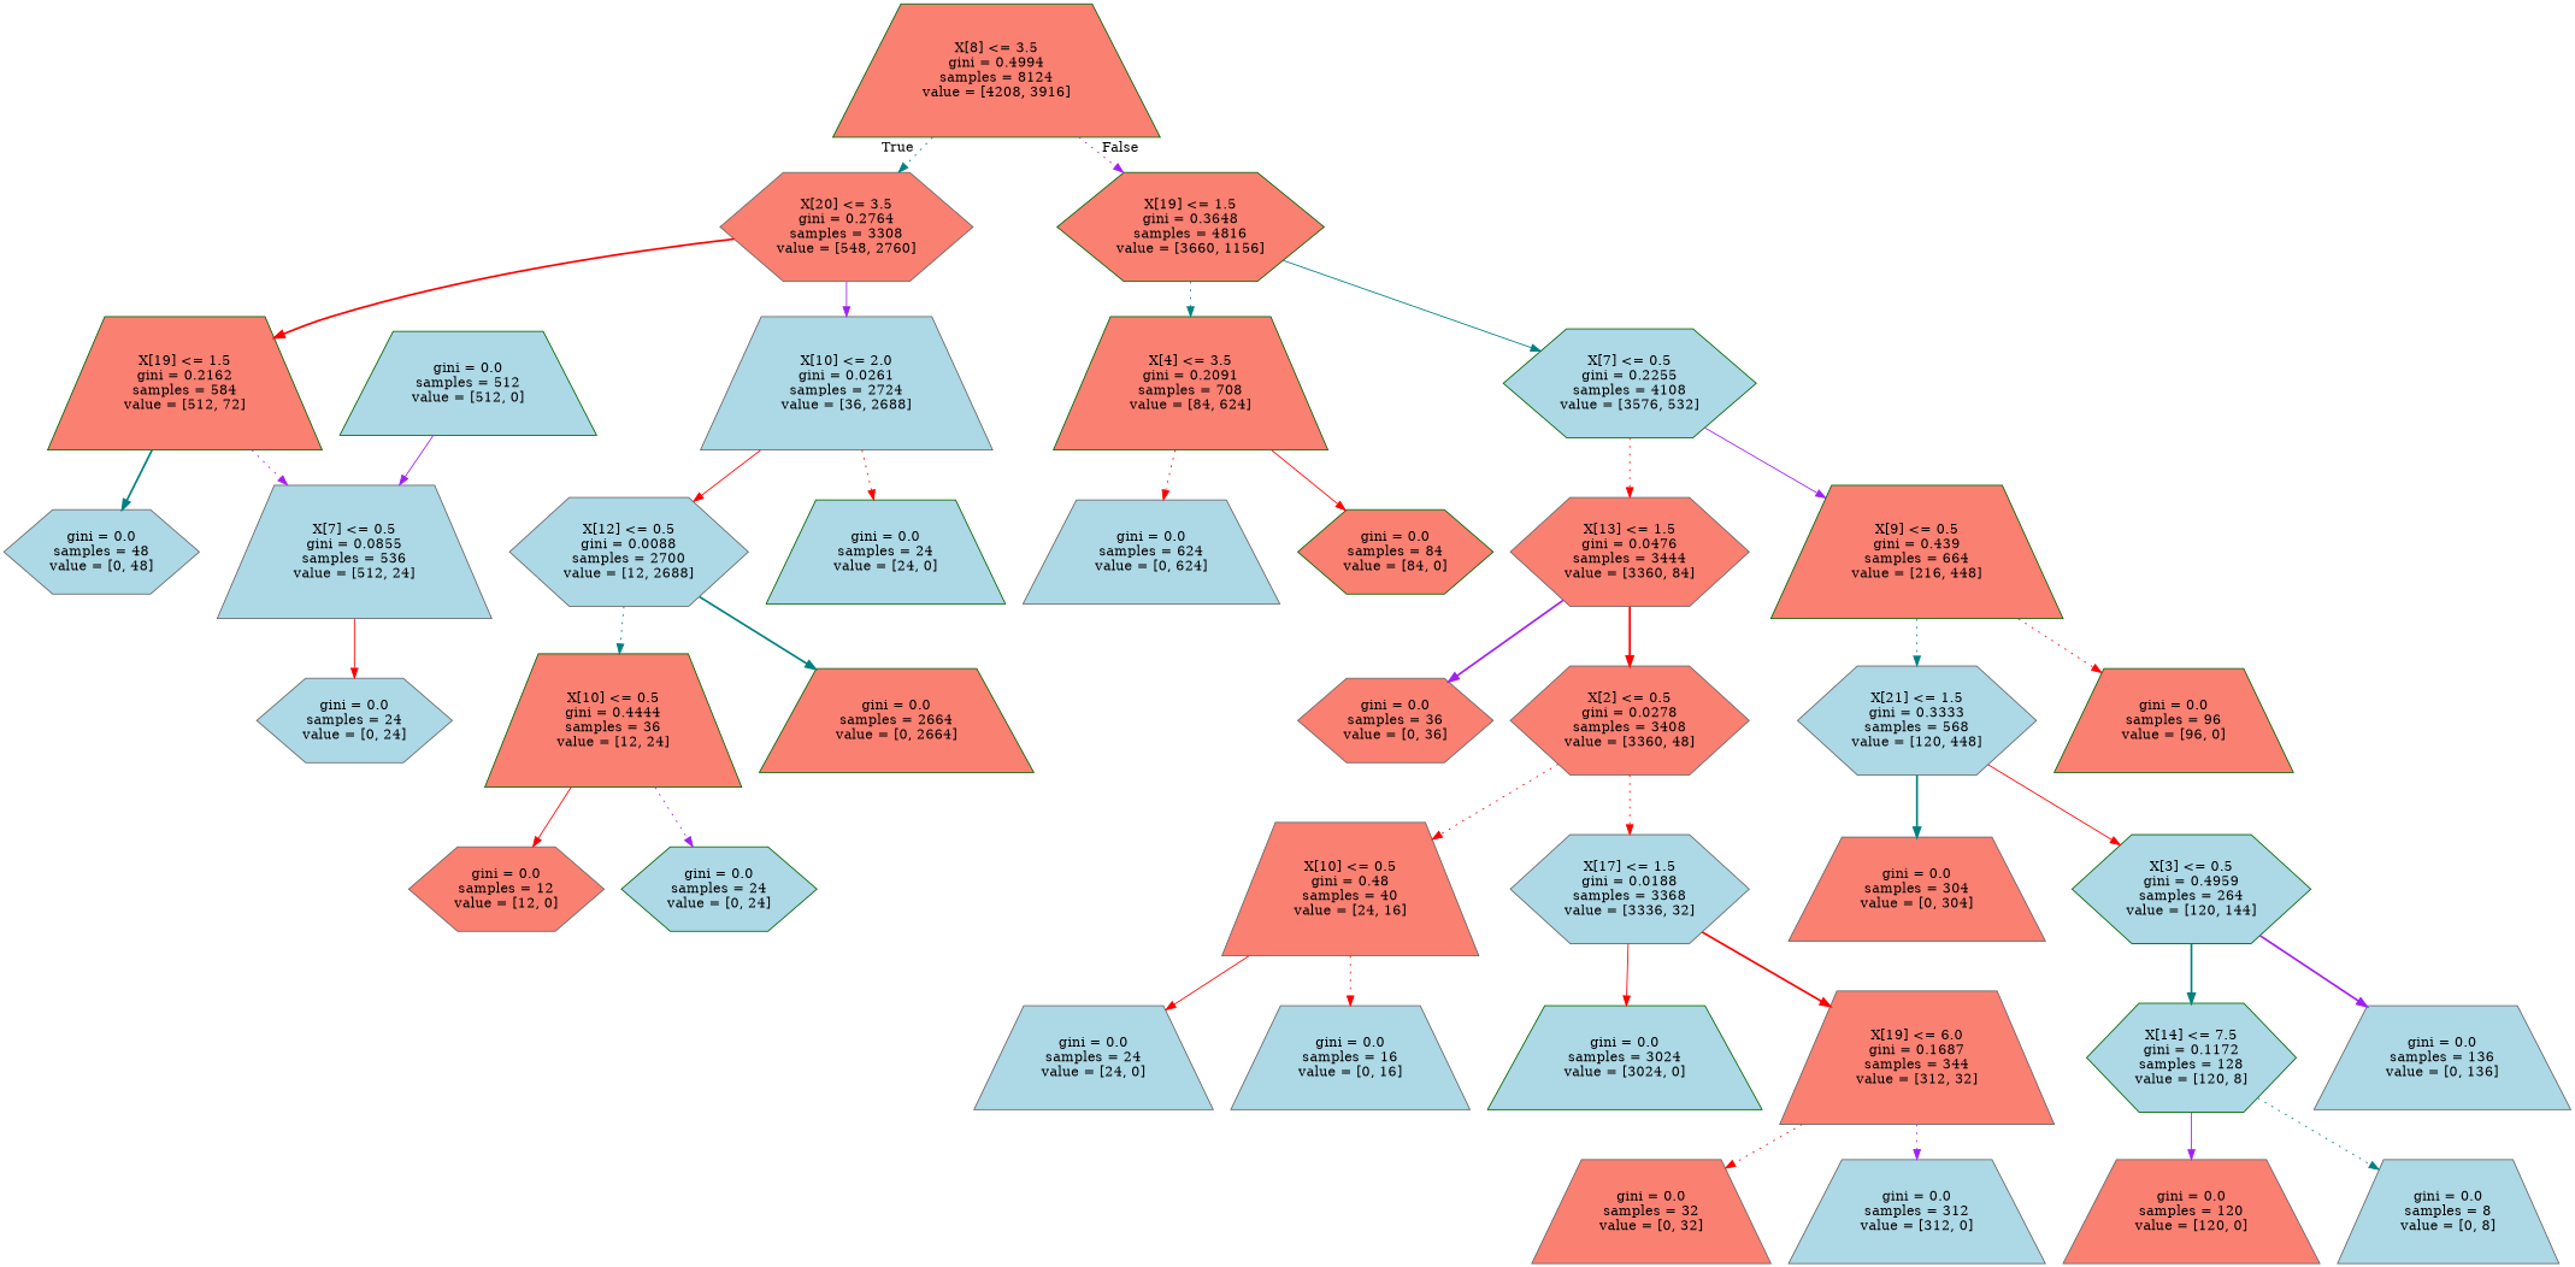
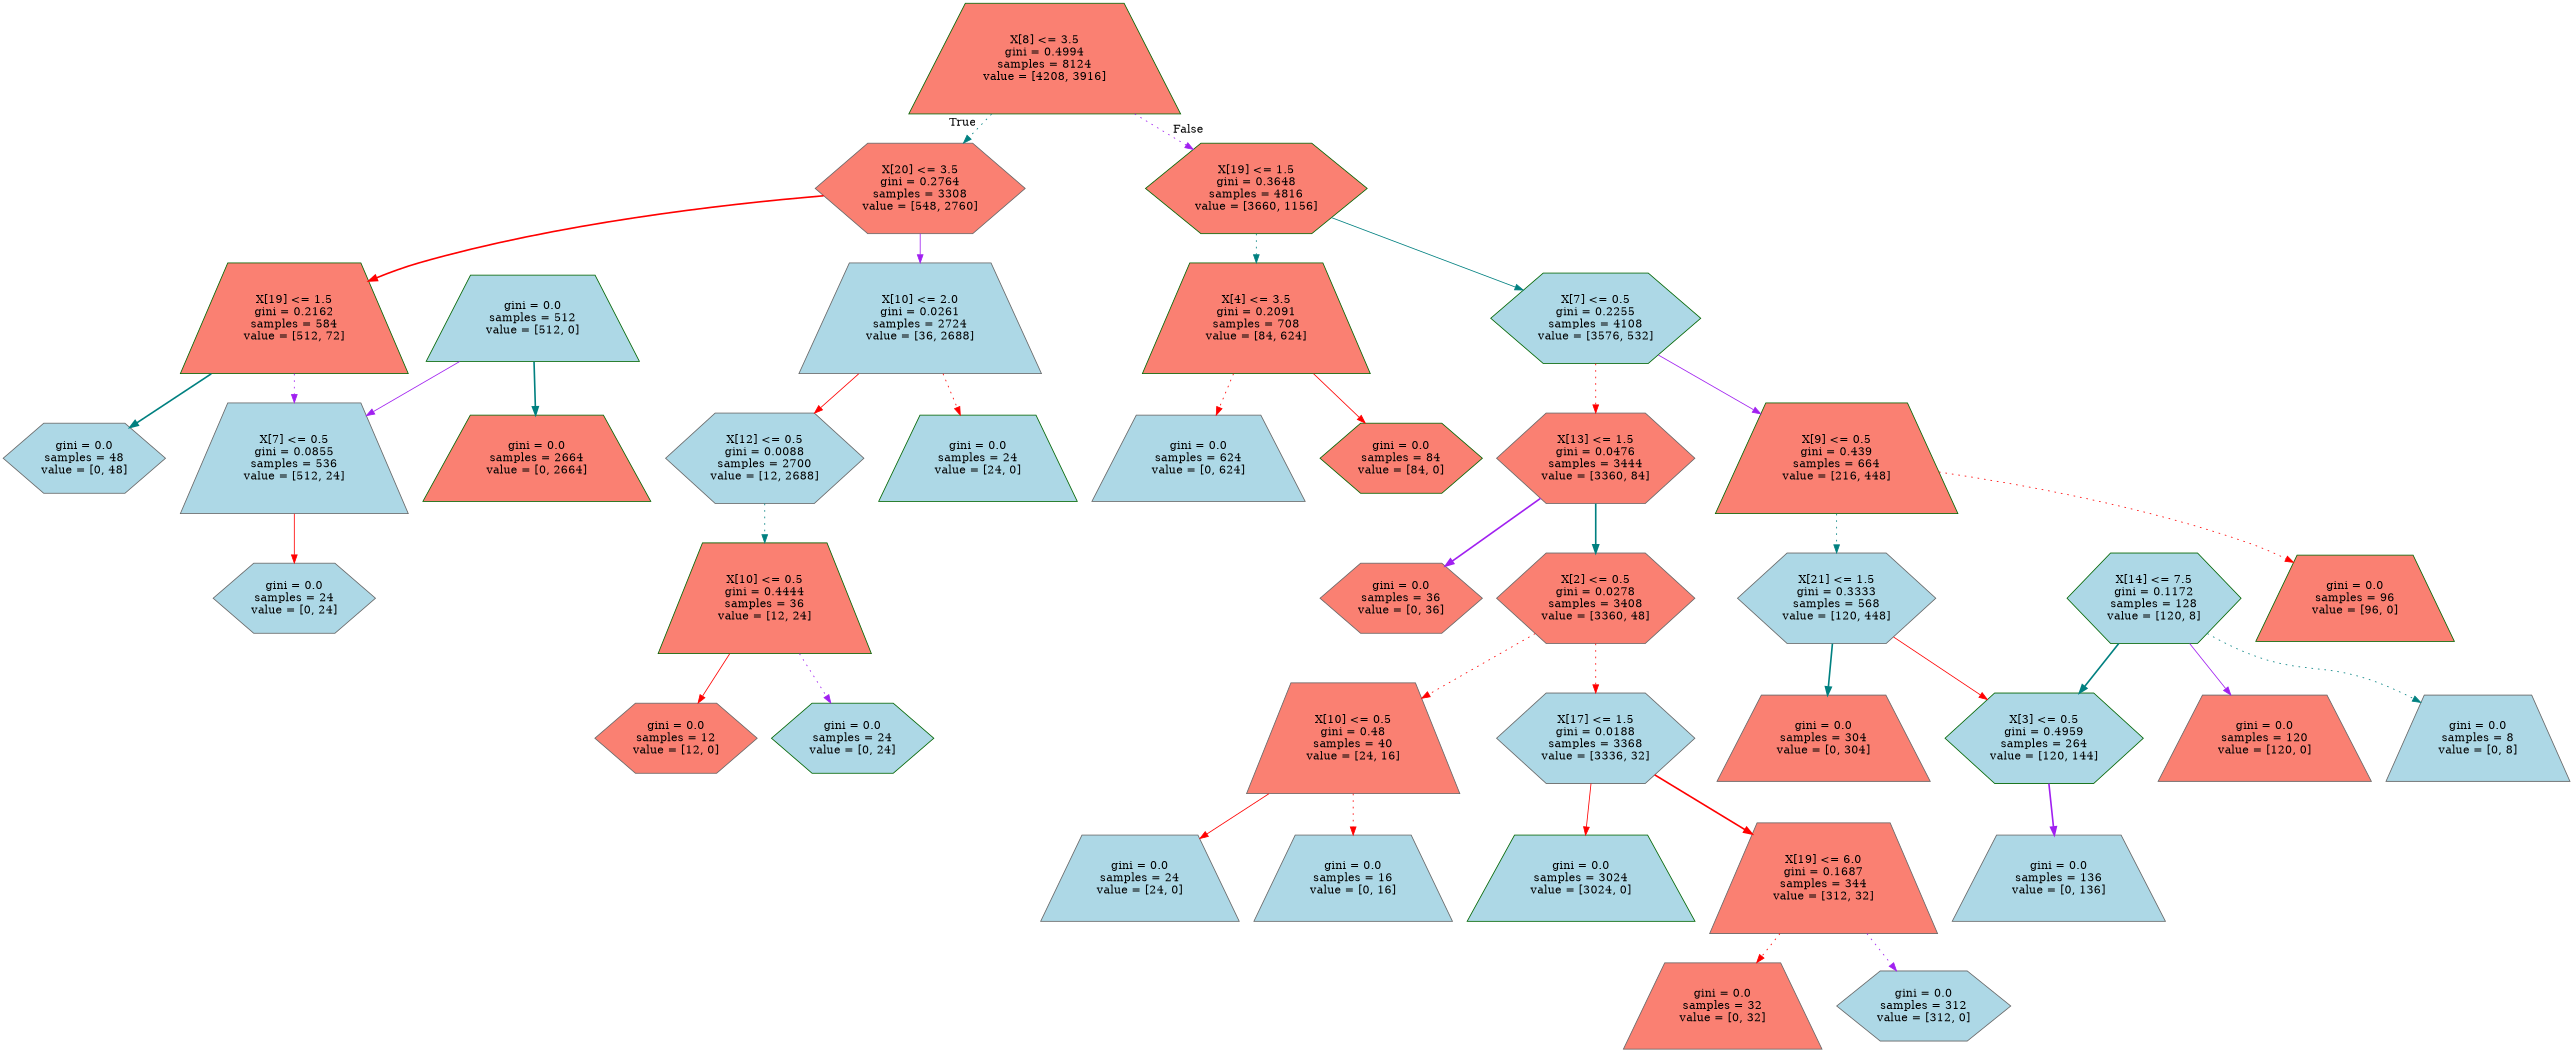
  digraph {
    node [color=gray40 fillcolor=lightblue shape=trapezium style=filled]
    edge [color=red style=dotted]
    n1 [color=darkgreen fillcolor=salmon label="X[8] <= 3.5\ngini = 0.4994\nsamples = 8124\nvalue = [4208, 3916]"]
    n2 [fillcolor=salmon label="X[20] <= 3.5\ngini = 0.2764\nsamples = 3308\nvalue = [548, 2760]" shape=hexagon]
    n3 [color=darkgreen fillcolor=salmon label="X[19] <= 1.5\ngini = 0.3648\nsamples = 4816\nvalue = [3660, 1156]" shape=hexagon]
    n4 [color=darkgreen fillcolor=salmon label="X[19] <= 1.5\ngini = 0.2162\nsamples = 584\nvalue = [512, 72]"]
    n5 [label="X[10] <= 2.0\ngini = 0.0261\nsamples = 2724\nvalue = [36, 2688]"]
    n6 [color=darkgreen fillcolor=salmon label="X[4] <= 3.5\ngini = 0.2091\nsamples = 708\nvalue = [84, 624]"]
    n7 [color=darkgreen label="X[7] <= 0.5\ngini = 0.2255\nsamples = 4108\nvalue = [3576, 532]" shape=hexagon]
    n8 [label="gini = 0.0\nsamples = 48\nvalue = [0, 48]" shape=hexagon]
    n9 [label="X[7] <= 0.5\ngini = 0.0855\nsamples = 536\nvalue = [512, 24]"]
    n10 [label="X[12] <= 0.5\ngini = 0.0088\nsamples = 2700\nvalue = [12, 2688]" shape=hexagon]
    n11 [color=darkgreen label="gini = 0.0\nsamples = 24\nvalue = [24, 0]"]
    n12 [label="gini = 0.0\nsamples = 24\nvalue = [0, 24]" shape=hexagon]
    n13 [color=darkgreen label="gini = 0.0\nsamples = 512\nvalue = [512, 0]"]
    n14 [color=darkgreen fillcolor=salmon label="X[10] <= 0.5\ngini = 0.4444\nsamples = 36\nvalue = [12, 24]"]
    n15 [color=darkgreen fillcolor=salmon label="gini = 0.0\nsamples = 2664\nvalue = [0, 2664]"]
    n16 [fillcolor=salmon label="gini = 0.0\nsamples = 12\nvalue = [12, 0]" shape=hexagon]
    n17 [color=darkgreen label="gini = 0.0\nsamples = 24\nvalue = [0, 24]" shape=hexagon]
    n18 [label="gini = 0.0\nsamples = 624\nvalue = [0, 624]"]
    n19 [color=darkgreen fillcolor=salmon label="gini = 0.0\nsamples = 84\nvalue = [84, 0]" shape=hexagon]
    n20 [fillcolor=salmon label="X[13] <= 1.5\ngini = 0.0476\nsamples = 3444\nvalue = [3360, 84]" shape=hexagon]
    n21 [color=darkgreen fillcolor=salmon label="X[9] <= 0.5\ngini = 0.439\nsamples = 664\nvalue = [216, 448]"]
    n22 [fillcolor=salmon label="gini = 0.0\nsamples = 36\nvalue = [0, 36]" shape=hexagon]
    n23 [fillcolor=salmon label="X[2] <= 0.5\ngini = 0.0278\nsamples = 3408\nvalue = [3360, 48]" shape=hexagon]
    n24 [label="X[21] <= 1.5\ngini = 0.3333\nsamples = 568\nvalue = [120, 448]" shape=hexagon]
    n25 [color=darkgreen fillcolor=salmon label="gini = 0.0\nsamples = 96\nvalue = [96, 0]"]
    n26 [fillcolor=salmon label="X[10] <= 0.5\ngini = 0.48\nsamples = 40\nvalue = [24, 16]"]
    n27 [label="X[17] <= 1.5\ngini = 0.0188\nsamples = 3368\nvalue = [3336, 32]" shape=hexagon]
    n28 [label="gini = 0.0\nsamples = 24\nvalue = [24, 0]"]
    n29 [label="gini = 0.0\nsamples = 16\nvalue = [0, 16]"]
    n30 [color=darkgreen label="gini = 0.0\nsamples = 3024\nvalue = [3024, 0]"]
    n31 [fillcolor=salmon label="X[19] <= 6.0\ngini = 0.1687\nsamples = 344\nvalue = [312, 32]"]
    n32 [fillcolor=salmon label="gini = 0.0\nsamples = 32\nvalue = [0, 32]"]
-   n33 [label="gini = 0.0\nsamples = 312\nvalue = [312, 0]"]
+   n33 [label="gini = 0.0\nsamples = 312\nvalue = [312, 0]" shape=hexagon]
    n34 [fillcolor=salmon label="gini = 0.0\nsamples = 304\nvalue = [0, 304]"]
    n35 [color=darkgreen label="X[3] <= 0.5\ngini = 0.4959\nsamples = 264\nvalue = [120, 144]" shape=hexagon]
    n36 [color=darkgreen label="X[14] <= 7.5\ngini = 0.1172\nsamples = 128\nvalue = [120, 8]" shape=hexagon]
    n37 [label="gini = 0.0\nsamples = 136\nvalue = [0, 136]"]
    n38 [fillcolor=salmon label="gini = 0.0\nsamples = 120\nvalue = [120, 0]"]
    n39 [label="gini = 0.0\nsamples = 8\nvalue = [0, 8]"]
    n1 -> n2 [color=teal headlabel=True labelangle=45 labeldistance=2.5]
    n1 -> n3 [color=purple headlabel=False labelangle=-45 labeldistance=2.5]
    n2 -> n4 [style=bold]
    n2 -> n5 [color=purple style=solid]
    n3 -> n6 [color=teal]
    n3 -> n7 [color=teal style=solid]
    n4 -> n8 [color=teal style=bold]
    n4 -> n9 [color=purple]
    n5 -> n10 [style=solid]
    n5 -> n11
    n6 -> n18
    n6 -> n19 [style=solid]
    n7 -> n20
    n7 -> n21 [color=purple style=solid]
    n9 -> n12 [style=solid]
    n10 -> n14 [color=teal]
-   n10 -> n15 [color=teal style=bold]
+   n13 -> n15 [color=teal style=bold]
    n13 -> n9 [color=purple style=solid]
    n14 -> n16 [style=solid]
    n14 -> n17 [color=purple]
    n20 -> n22 [color=purple style=bold]
-   n20 -> n23 [style=bold]
+   n20 -> n23 [color=teal style=bold]
    n21 -> n24 [color=teal]
    n21 -> n25
    n23 -> n26
    n23 -> n27
    n24 -> n34 [color=teal style=bold]
    n24 -> n35 [style=solid]
    n26 -> n28 [style=solid]
    n26 -> n29
    n27 -> n30 [style=solid]
    n27 -> n31 [style=bold]
    n31 -> n32
    n31 -> n33 [color=purple]
-   n35 -> n36 [color=teal style=bold]
+   n36 -> n35 [color=teal style=bold]
    n35 -> n37 [color=purple style=bold]
    n36 -> n38 [color=purple style=solid]
    n36 -> n39 [color=teal]
  }
